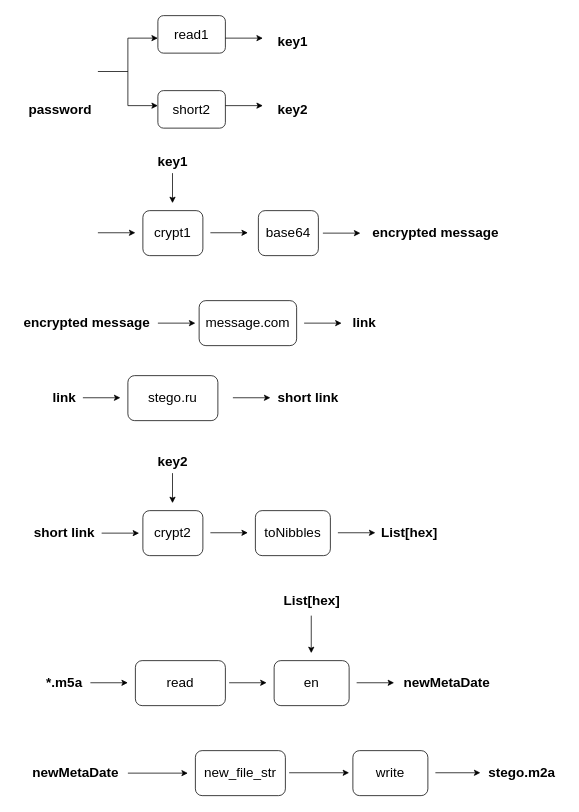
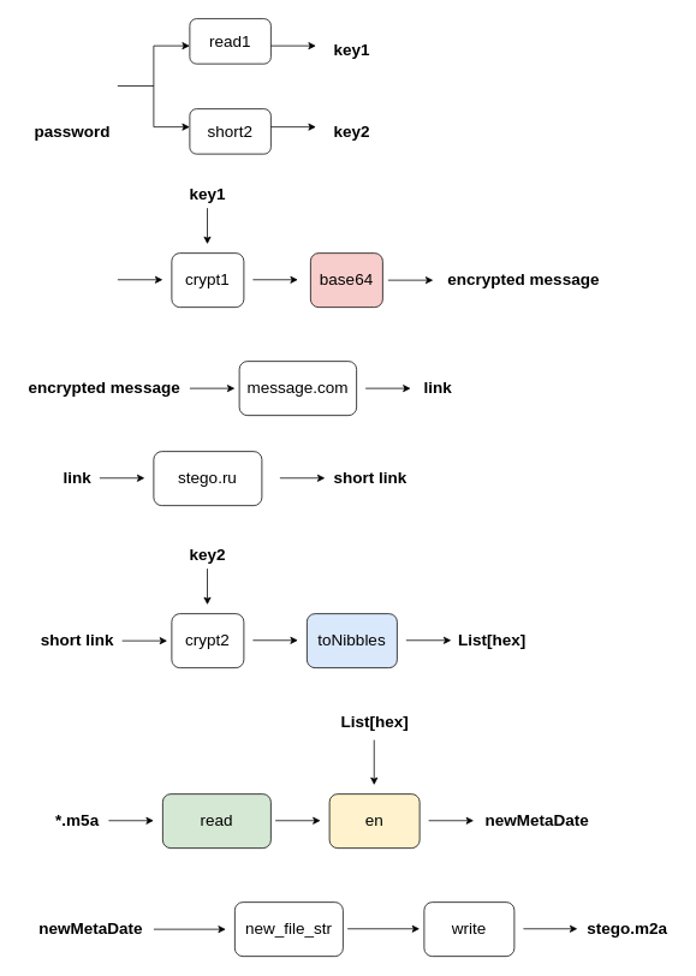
  <mxCell id="0" />
  <mxCell id="1" parent="0" />
  <mxCell id="2" value="&lt;b&gt;encrypted message&lt;/b&gt;" style="text;html=1;align=center;verticalAlign=middle;resizable=0;points=[];autosize=1;strokeColor=none;fillColor=none;fontSize=18;" vertex="1" parent="1"><mxGeometry x="485" y="290" width="190" height="40" as="geometry" /></mxCell>
  <mxCell id="3" value="&lt;b&gt;&lt;font style=&quot;font-size: 18px;&quot;&gt;password&lt;/font&gt;&lt;/b&gt;" style="text;html=1;strokeColor=none;fillColor=none;align=center;verticalAlign=middle;whiteSpace=wrap;rounded=0;" vertex="1" parent="1"><mxGeometry x="50" y="130" width="60" height="30" as="geometry" /></mxCell>
  <mxCell id="4" value="" style="endArrow=none;html=1;rounded=0;fontSize=18;" edge="1" parent="1"><mxGeometry width="50" height="50" relative="1" as="geometry"><mxPoint x="130" y="94.5" as="sourcePoint" /><mxPoint x="170" y="94.5" as="targetPoint" /></mxGeometry></mxCell>
  <mxCell id="5" value="" style="endArrow=none;html=1;rounded=0;fontSize=18;" edge="1" parent="1"><mxGeometry width="50" height="50" relative="1" as="geometry"><mxPoint x="170" y="140" as="sourcePoint" /><mxPoint x="170" y="50" as="targetPoint" /></mxGeometry></mxCell>
  <mxCell id="6" value="" style="endArrow=classic;html=1;rounded=0;fontSize=18;" edge="1" parent="1"><mxGeometry width="50" height="50" relative="1" as="geometry"><mxPoint x="170" y="50" as="sourcePoint" /><mxPoint x="210" y="50" as="targetPoint" /></mxGeometry></mxCell>
  <mxCell id="7" value="" style="endArrow=classic;html=1;rounded=0;fontSize=18;" edge="1" parent="1"><mxGeometry width="50" height="50" relative="1" as="geometry"><mxPoint x="170" y="140" as="sourcePoint" /><mxPoint x="210" y="140" as="targetPoint" /></mxGeometry></mxCell>
  <mxCell id="8" value="read1" style="rounded=1;whiteSpace=wrap;html=1;fontSize=18;" vertex="1" parent="1"><mxGeometry x="210" y="20" width="90" height="50" as="geometry" /></mxCell>
  <mxCell id="9" value="short2" style="rounded=1;whiteSpace=wrap;html=1;fontSize=18;" vertex="1" parent="1"><mxGeometry x="210" y="120" width="90" height="50" as="geometry" /></mxCell>
  <mxCell id="10" value="" style="endArrow=classic;html=1;rounded=0;fontSize=18;" edge="1" parent="1"><mxGeometry width="50" height="50" relative="1" as="geometry"><mxPoint x="300" y="50" as="sourcePoint" /><mxPoint x="350" y="50" as="targetPoint" /></mxGeometry></mxCell>
  <mxCell id="11" value="" style="endArrow=classic;html=1;rounded=0;fontSize=18;" edge="1" parent="1"><mxGeometry width="50" height="50" relative="1" as="geometry"><mxPoint x="300" y="140" as="sourcePoint" /><mxPoint x="350" y="140" as="targetPoint" /></mxGeometry></mxCell>
  <mxCell id="12" value="&lt;b&gt;key1&lt;/b&gt;" style="text;html=1;strokeColor=none;fillColor=none;align=center;verticalAlign=middle;whiteSpace=wrap;rounded=0;fontSize=18;" vertex="1" parent="1"><mxGeometry x="360" y="40" width="60" height="30" as="geometry" /></mxCell>
  <mxCell id="13" value="&lt;b&gt;key2&lt;/b&gt;" style="text;html=1;strokeColor=none;fillColor=none;align=center;verticalAlign=middle;whiteSpace=wrap;rounded=0;fontSize=18;" vertex="1" parent="1"><mxGeometry x="360" y="130" width="60" height="30" as="geometry" /></mxCell>
  <mxCell id="14" value="" style="endArrow=classic;html=1;rounded=0;fontSize=18;" edge="1" parent="1"><mxGeometry width="50" height="50" relative="1" as="geometry"><mxPoint x="130" y="309.5" as="sourcePoint" /><mxPoint x="180" y="309.5" as="targetPoint" /></mxGeometry></mxCell>
  <mxCell id="15" value="crypt1" style="rounded=1;whiteSpace=wrap;html=1;fontSize=18;" vertex="1" parent="1"><mxGeometry x="190" y="280" width="80" height="60" as="geometry" /></mxCell>
  <mxCell id="16" value="&lt;b&gt;key1&lt;/b&gt;" style="text;html=1;strokeColor=none;fillColor=none;align=center;verticalAlign=middle;whiteSpace=wrap;rounded=0;fontSize=18;" vertex="1" parent="1"><mxGeometry x="200" y="200" width="60" height="30" as="geometry" /></mxCell>
  <mxCell id="17" value="" style="endArrow=classic;html=1;rounded=0;fontSize=18;" edge="1" parent="1"><mxGeometry width="50" height="50" relative="1" as="geometry"><mxPoint x="229.5" y="230" as="sourcePoint" /><mxPoint x="229.5" y="270" as="targetPoint" /></mxGeometry></mxCell>
  <mxCell id="18" value="" style="endArrow=classic;html=1;rounded=0;fontSize=18;" edge="1" parent="1"><mxGeometry width="50" height="50" relative="1" as="geometry"><mxPoint x="280" y="309.5" as="sourcePoint" /><mxPoint x="330" y="309.5" as="targetPoint" /></mxGeometry></mxCell>
- <mxCell id="19" value="base64" style="rounded=1;whiteSpace=wrap;html=1;fontSize=18;" vertex="1" parent="1"><mxGeometry x="344" y="280" width="80" height="60" as="geometry" /></mxCell>
+ <mxCell id="19" value="base64" style="rounded=1;whiteSpace=wrap;html=1;fontSize=18;fillColor=#f8cecc;" vertex="1" parent="1"><mxGeometry x="344" y="280" width="80" height="60" as="geometry" /></mxCell>
  <mxCell id="20" value="" style="endArrow=classic;html=1;rounded=0;fontSize=18;" edge="1" parent="1"><mxGeometry width="50" height="50" relative="1" as="geometry"><mxPoint x="430" y="310" as="sourcePoint" /><mxPoint x="480" y="310" as="targetPoint" /></mxGeometry></mxCell>
  <mxCell id="21" value="&lt;b&gt;encrypted message&lt;/b&gt;" style="text;html=1;align=center;verticalAlign=middle;resizable=0;points=[];autosize=1;strokeColor=none;fillColor=none;fontSize=18;" vertex="1" parent="1"><mxGeometry x="20" y="410" width="190" height="40" as="geometry" /></mxCell>
  <mxCell id="22" value="" style="endArrow=classic;html=1;rounded=0;fontSize=18;" edge="1" parent="1"><mxGeometry width="50" height="50" relative="1" as="geometry"><mxPoint x="210" y="430" as="sourcePoint" /><mxPoint x="260" y="430" as="targetPoint" /></mxGeometry></mxCell>
  <mxCell id="23" value="message.com" style="rounded=1;whiteSpace=wrap;html=1;fontSize=18;" vertex="1" parent="1"><mxGeometry x="265" y="400" width="130" height="60" as="geometry" /></mxCell>
  <mxCell id="24" value="" style="endArrow=classic;html=1;rounded=0;fontSize=18;" edge="1" parent="1"><mxGeometry width="50" height="50" relative="1" as="geometry"><mxPoint x="405" y="430" as="sourcePoint" /><mxPoint x="455" y="430" as="targetPoint" /></mxGeometry></mxCell>
  <mxCell id="25" value="&lt;b&gt;link&lt;/b&gt;" style="text;html=1;align=center;verticalAlign=middle;resizable=0;points=[];autosize=1;strokeColor=none;fillColor=none;fontSize=18;" vertex="1" parent="1"><mxGeometry x="460" y="410" width="50" height="40" as="geometry" /></mxCell>
  <mxCell id="26" value="&lt;b&gt;link&lt;/b&gt;" style="text;html=1;align=center;verticalAlign=middle;resizable=0;points=[];autosize=1;strokeColor=none;fillColor=none;fontSize=18;" vertex="1" parent="1"><mxGeometry x="60" y="510" width="50" height="40" as="geometry" /></mxCell>
  <mxCell id="27" value="" style="endArrow=classic;html=1;rounded=0;fontSize=18;" edge="1" parent="1"><mxGeometry width="50" height="50" relative="1" as="geometry"><mxPoint x="110" y="529.5" as="sourcePoint" /><mxPoint x="160" y="529.5" as="targetPoint" /></mxGeometry></mxCell>
  <mxCell id="28" value="stego.ru" style="rounded=1;whiteSpace=wrap;html=1;fontSize=18;" vertex="1" parent="1"><mxGeometry x="170" y="500" width="120" height="60" as="geometry" /></mxCell>
  <mxCell id="29" value="" style="endArrow=classic;html=1;rounded=0;fontSize=18;" edge="1" parent="1"><mxGeometry width="50" height="50" relative="1" as="geometry"><mxPoint x="310" y="529.5" as="sourcePoint" /><mxPoint x="360" y="529.5" as="targetPoint" /></mxGeometry></mxCell>
  <mxCell id="30" value="&lt;b&gt;short link&lt;/b&gt;" style="text;html=1;align=center;verticalAlign=middle;resizable=0;points=[];autosize=1;strokeColor=none;fillColor=none;fontSize=18;" vertex="1" parent="1"><mxGeometry x="360" y="510" width="100" height="40" as="geometry" /></mxCell>
  <mxCell id="31" value="&lt;b&gt;short link&lt;/b&gt;" style="text;html=1;align=center;verticalAlign=middle;resizable=0;points=[];autosize=1;strokeColor=none;fillColor=none;fontSize=18;" vertex="1" parent="1"><mxGeometry x="35" y="690" width="100" height="40" as="geometry" /></mxCell>
  <mxCell id="32" value="" style="endArrow=classic;html=1;rounded=0;fontSize=18;" edge="1" parent="1"><mxGeometry width="50" height="50" relative="1" as="geometry"><mxPoint x="135" y="710" as="sourcePoint" /><mxPoint x="185" y="710" as="targetPoint" /></mxGeometry></mxCell>
  <mxCell id="33" value="crypt2" style="rounded=1;whiteSpace=wrap;html=1;fontSize=18;" vertex="1" parent="1"><mxGeometry x="190" y="680" width="80" height="60" as="geometry" /></mxCell>
  <mxCell id="34" value="&lt;b&gt;key2&lt;/b&gt;" style="text;html=1;strokeColor=none;fillColor=none;align=center;verticalAlign=middle;whiteSpace=wrap;rounded=0;fontSize=18;" vertex="1" parent="1"><mxGeometry x="200" y="600" width="60" height="30" as="geometry" /></mxCell>
  <mxCell id="35" value="" style="endArrow=classic;html=1;rounded=0;fontSize=18;" edge="1" parent="1"><mxGeometry width="50" height="50" relative="1" as="geometry"><mxPoint x="229.5" y="630" as="sourcePoint" /><mxPoint x="229.5" y="670" as="targetPoint" /></mxGeometry></mxCell>
  <mxCell id="36" value="" style="endArrow=classic;html=1;rounded=0;fontSize=18;" edge="1" parent="1"><mxGeometry width="50" height="50" relative="1" as="geometry"><mxPoint x="280" y="709.5" as="sourcePoint" /><mxPoint x="330" y="709.5" as="targetPoint" /></mxGeometry></mxCell>
- <mxCell id="37" value="toNibbles" style="rounded=1;whiteSpace=wrap;html=1;fontSize=18;" vertex="1" parent="1"><mxGeometry x="340" y="680" width="100" height="60" as="geometry" /></mxCell>
+ <mxCell id="37" value="toNibbles" style="rounded=1;whiteSpace=wrap;html=1;fontSize=18;fillColor=#dae8fc;" vertex="1" parent="1"><mxGeometry x="340" y="680" width="100" height="60" as="geometry" /></mxCell>
  <mxCell id="38" value="" style="endArrow=classic;html=1;rounded=0;fontSize=18;" edge="1" parent="1"><mxGeometry width="50" height="50" relative="1" as="geometry"><mxPoint x="450" y="709.5" as="sourcePoint" /><mxPoint x="500" y="709.5" as="targetPoint" /></mxGeometry></mxCell>
  <mxCell id="39" value="&lt;b&gt;List[hex]&lt;/b&gt;" style="text;html=1;align=center;verticalAlign=middle;resizable=0;points=[];autosize=1;strokeColor=none;fillColor=none;fontSize=18;" vertex="1" parent="1"><mxGeometry x="495" y="690" width="100" height="40" as="geometry" /></mxCell>
  <mxCell id="40" value="&lt;b&gt;*.m5a&lt;/b&gt;" style="text;html=1;align=center;verticalAlign=middle;resizable=0;points=[];autosize=1;strokeColor=none;fillColor=none;fontSize=18;" vertex="1" parent="1"><mxGeometry x="50" y="890" width="70" height="40" as="geometry" /></mxCell>
  <mxCell id="41" value="" style="endArrow=classic;html=1;rounded=0;fontSize=18;" edge="1" parent="1"><mxGeometry width="50" height="50" relative="1" as="geometry"><mxPoint x="120" y="909.5" as="sourcePoint" /><mxPoint x="170" y="909.5" as="targetPoint" /></mxGeometry></mxCell>
- <mxCell id="42" value="read" style="rounded=1;whiteSpace=wrap;html=1;fontSize=18;" vertex="1" parent="1"><mxGeometry x="180" y="880" width="120" height="60" as="geometry" /></mxCell>
+ <mxCell id="42" value="read" style="rounded=1;whiteSpace=wrap;html=1;fontSize=18;fillColor=#d5e8d4;" vertex="1" parent="1"><mxGeometry x="180" y="880" width="120" height="60" as="geometry" /></mxCell>
  <mxCell id="43" value="" style="endArrow=classic;html=1;rounded=0;fontSize=18;" edge="1" parent="1"><mxGeometry width="50" height="50" relative="1" as="geometry"><mxPoint x="305" y="909.5" as="sourcePoint" /><mxPoint x="355" y="909.5" as="targetPoint" /></mxGeometry></mxCell>
- <mxCell id="44" value="en" style="rounded=1;whiteSpace=wrap;html=1;fontSize=18;" vertex="1" parent="1"><mxGeometry x="365" y="880" width="100" height="60" as="geometry" /></mxCell>
+ <mxCell id="44" value="en" style="rounded=1;whiteSpace=wrap;html=1;fontSize=18;fillColor=#fff2cc;" vertex="1" parent="1"><mxGeometry x="365" y="880" width="100" height="60" as="geometry" /></mxCell>
  <mxCell id="45" value="&lt;b&gt;List[hex]&lt;/b&gt;" style="text;html=1;align=center;verticalAlign=middle;resizable=0;points=[];autosize=1;strokeColor=none;fillColor=none;fontSize=18;" vertex="1" parent="1"><mxGeometry x="365" y="780" width="100" height="40" as="geometry" /></mxCell>
  <mxCell id="46" value="" style="endArrow=classic;html=1;rounded=0;fontSize=18;" edge="1" parent="1"><mxGeometry width="50" height="50" relative="1" as="geometry"><mxPoint x="414.5" y="820" as="sourcePoint" /><mxPoint x="414.5" y="870" as="targetPoint" /></mxGeometry></mxCell>
  <mxCell id="47" value="" style="endArrow=classic;html=1;rounded=0;fontSize=18;" edge="1" parent="1"><mxGeometry width="50" height="50" relative="1" as="geometry"><mxPoint x="475" y="909.5" as="sourcePoint" /><mxPoint x="525" y="909.5" as="targetPoint" /></mxGeometry></mxCell>
  <mxCell id="48" value="&lt;b&gt;newMetaDate&lt;/b&gt;" style="text;html=1;align=center;verticalAlign=middle;resizable=0;points=[];autosize=1;strokeColor=none;fillColor=none;fontSize=18;" vertex="1" parent="1"><mxGeometry x="525" y="890" width="140" height="40" as="geometry" /></mxCell>
  <mxCell id="49" value="&lt;b&gt;newMetaDate&lt;/b&gt;" style="text;html=1;align=center;verticalAlign=middle;resizable=0;points=[];autosize=1;strokeColor=none;fillColor=none;fontSize=18;" vertex="1" parent="1"><mxGeometry x="30" y="1010" width="140" height="40" as="geometry" /></mxCell>
  <mxCell id="50" value="" style="endArrow=classic;html=1;rounded=0;fontSize=18;" edge="1" parent="1"><mxGeometry width="50" height="50" relative="1" as="geometry"><mxPoint x="170" y="1030" as="sourcePoint" /><mxPoint x="250" y="1030" as="targetPoint" /></mxGeometry></mxCell>
  <mxCell id="51" value="new_file_str" style="rounded=1;whiteSpace=wrap;html=1;fontSize=18;" vertex="1" parent="1"><mxGeometry x="260" y="1000" width="120" height="60" as="geometry" /></mxCell>
  <mxCell id="52" value="" style="endArrow=classic;html=1;rounded=0;fontSize=18;" edge="1" parent="1"><mxGeometry width="50" height="50" relative="1" as="geometry"><mxPoint x="385" y="1029.5" as="sourcePoint" /><mxPoint x="465" y="1029.5" as="targetPoint" /></mxGeometry></mxCell>
  <mxCell id="53" value="write" style="rounded=1;whiteSpace=wrap;html=1;fontSize=18;" vertex="1" parent="1"><mxGeometry x="470" y="1000" width="100" height="60" as="geometry" /></mxCell>
  <mxCell id="54" value="" style="endArrow=classic;html=1;rounded=0;fontSize=18;" edge="1" parent="1"><mxGeometry width="50" height="50" relative="1" as="geometry"><mxPoint x="580" y="1029.5" as="sourcePoint" /><mxPoint x="640" y="1029.5" as="targetPoint" /></mxGeometry></mxCell>
  <mxCell id="55" value="&lt;b&gt;stego.m2a&lt;/b&gt;" style="text;html=1;align=center;verticalAlign=middle;resizable=0;points=[];autosize=1;strokeColor=none;fillColor=none;fontSize=18;" vertex="1" parent="1"><mxGeometry x="640" y="1010" width="110" height="40" as="geometry" /></mxCell>
